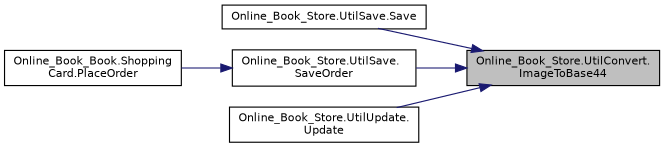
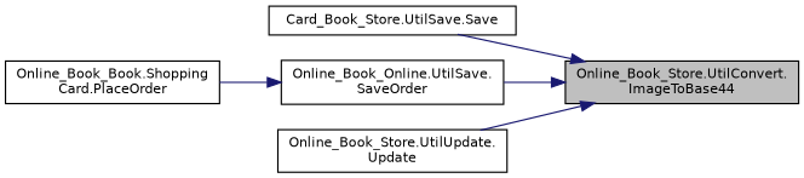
  digraph {
    rankdir=RL
    node [color=black fillcolor=white fontname=Helvetica fontsize=10 shape=record style=filled]
    edge [color=midnightblue dir=back fontname=Helvetica fontsize=10 labelfontname=Helvetica labelfontsize=10 style=solid]
    n1 [fillcolor=grey75 fontcolor=black height=0.2 label="Online_Book_Store.UtilConvert.\lImageToBase44" width=0.4]
-   n2 [height=0.2 label="Online_Book_Store.UtilSave.Save" width=0.4]
-   n3 [height=0.2 label="Online_Book_Store.UtilSave.\lSaveOrder" width=0.4]
+   n2 [height=0.2 label="Card_Book_Store.UtilSave.Save" width=0.4]
+   n3 [height=0.2 label="Online_Book_Online.UtilSave.\lSaveOrder" width=0.4]
    n4 [height=0.2 label="Online_Book_Store.UtilUpdate.\lUpdate" width=0.4]
    n5 [height=0.2 label="Online_Book_Book.Shopping\lCard.PlaceOrder" width=0.4]
    n1 -> n2
    n1 -> n3
    n1 -> n4
    n3 -> n5
  }
